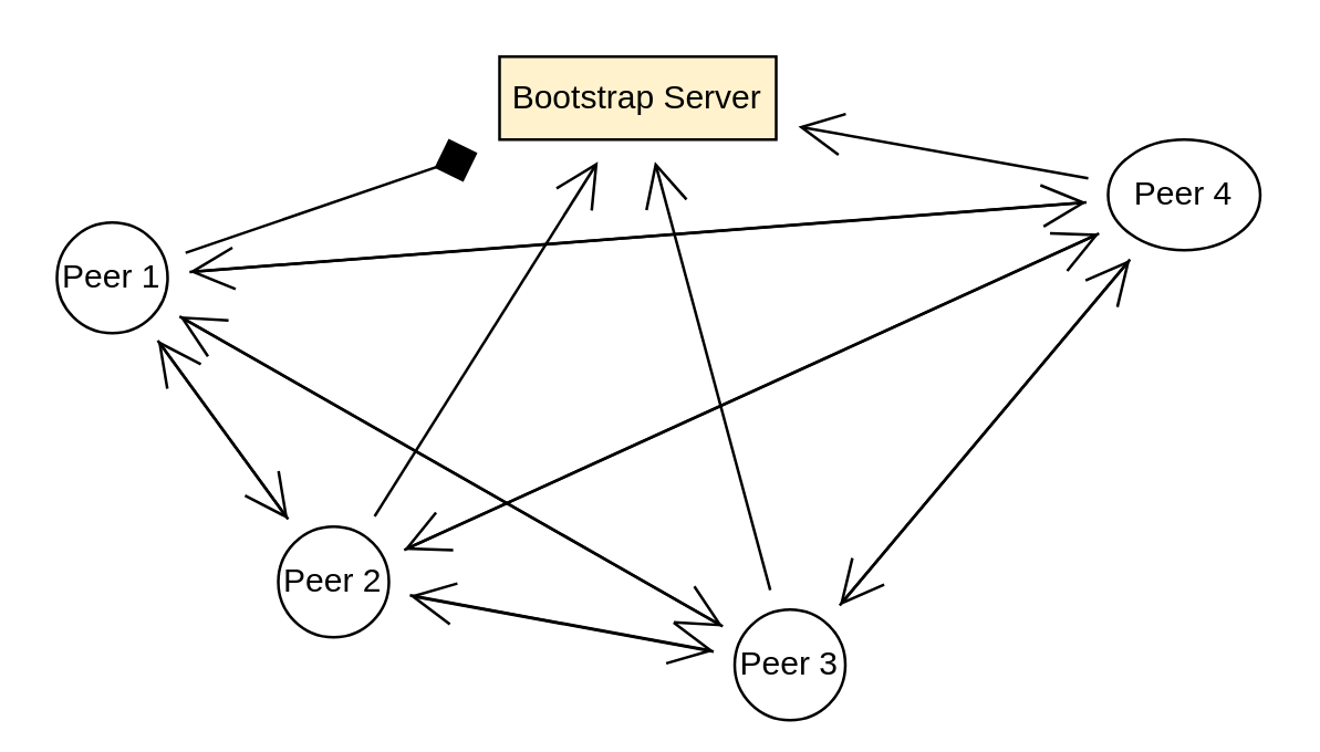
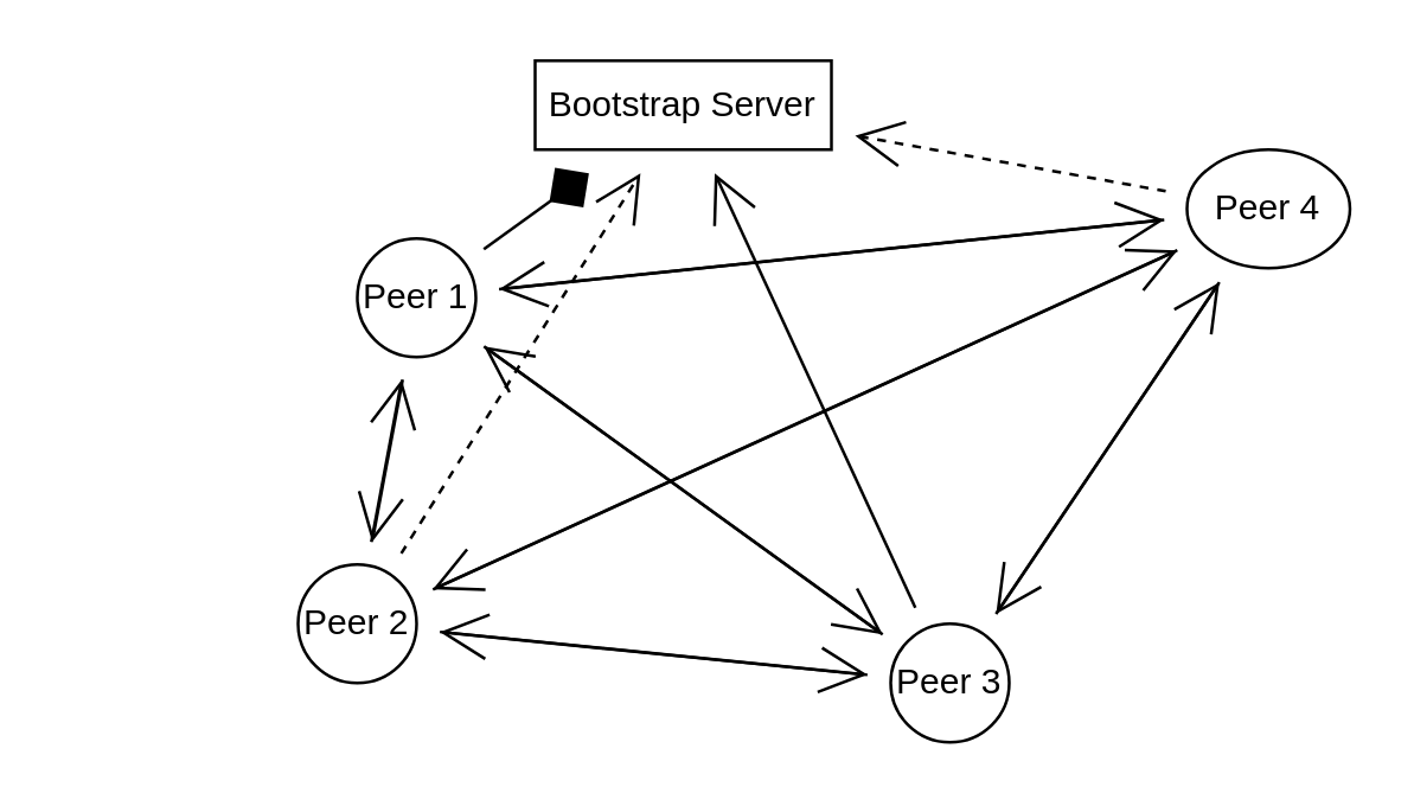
  <mxCell id="0" />
  <mxCell id="1" parent="0" />
- <mxCell id="2" value="Bootstrap Server" style="whiteSpace=wrap;html=1;fillColor=#fff2cc;" vertex="1" parent="1"><mxGeometry x="180" y="20" width="100" height="30" as="geometry" /></mxCell>
- <mxCell id="3" value="Peer 1" style="ellipse;whiteSpace=wrap;html=1;" vertex="1" parent="1"><mxGeometry x="20" y="80" width="40" height="40" as="geometry" /></mxCell>
+ <mxCell id="2" value="Bootstrap Server" style="whiteSpace=wrap;html=1;" vertex="1" parent="1"><mxGeometry x="180" y="20" width="100" height="30" as="geometry" /></mxCell>
+ <mxCell id="3" value="Peer 1" style="ellipse;whiteSpace=wrap;html=1;" vertex="1" parent="1"><mxGeometry x="120" y="80" width="40" height="40" as="geometry" /></mxCell>
  <mxCell id="4" value="" style="edgeStyle=none;orthogonalLoop=1;jettySize=auto;html=1;rounded=0;endArrow=diamond;startSize=14;endSize=14;sourcePerimeterSpacing=8;targetPerimeterSpacing=8;curved=1;" edge="1" parent="1" source="3" target="2"><mxGeometry width="140" relative="1" as="geometry"><mxPoint x="160" y="110" as="sourcePoint" /><mxPoint x="300" y="110" as="targetPoint" /><Array as="points" /></mxGeometry></mxCell>
  <mxCell id="5" value="Peer 2" style="ellipse;whiteSpace=wrap;html=1;" vertex="1" parent="1"><mxGeometry x="100" y="190" width="40" height="40" as="geometry" /></mxCell>
- <mxCell id="6" value="" style="edgeStyle=none;orthogonalLoop=1;jettySize=auto;html=1;rounded=0;endArrow=open;startSize=14;endSize=14;sourcePerimeterSpacing=8;targetPerimeterSpacing=8;curved=1;" edge="1" parent="1" source="5" target="2"><mxGeometry width="140" relative="1" as="geometry"><mxPoint x="160" y="160" as="sourcePoint" /><mxPoint x="300" y="110" as="targetPoint" /><Array as="points" /></mxGeometry></mxCell>
- <mxCell id="7" value="Peer 3" style="ellipse;whiteSpace=wrap;html=1;" vertex="1" parent="1"><mxGeometry x="265" y="220" width="40" height="40" as="geometry" /></mxCell>
+ <mxCell id="6" value="" style="edgeStyle=none;orthogonalLoop=1;jettySize=auto;html=1;rounded=0;endArrow=open;startSize=14;endSize=14;sourcePerimeterSpacing=8;targetPerimeterSpacing=8;curved=1;dashed=1;" edge="1" parent="1" source="5" target="2"><mxGeometry width="140" relative="1" as="geometry"><mxPoint x="160" y="160" as="sourcePoint" /><mxPoint x="300" y="110" as="targetPoint" /><Array as="points" /></mxGeometry></mxCell>
+ <mxCell id="7" value="Peer 3" style="ellipse;whiteSpace=wrap;html=1;" vertex="1" parent="1"><mxGeometry x="300" y="210" width="40" height="40" as="geometry" /></mxCell>
  <mxCell id="8" value="" style="edgeStyle=none;orthogonalLoop=1;jettySize=auto;html=1;rounded=0;endArrow=open;startSize=14;endSize=14;sourcePerimeterSpacing=8;targetPerimeterSpacing=8;curved=1;" edge="1" parent="1" source="7" target="2"><mxGeometry width="140" relative="1" as="geometry"><mxPoint x="160" y="110" as="sourcePoint" /><mxPoint x="300" y="110" as="targetPoint" /><Array as="points" /></mxGeometry></mxCell>
  <mxCell id="9" value="Peer 4" style="ellipse;whiteSpace=wrap;html=1;" vertex="1" parent="1"><mxGeometry x="400" y="50" width="55" height="40" as="geometry" /></mxCell>
- <mxCell id="10" value="" style="edgeStyle=none;orthogonalLoop=1;jettySize=auto;html=1;rounded=0;endArrow=open;startSize=14;endSize=14;sourcePerimeterSpacing=8;targetPerimeterSpacing=8;curved=1;" edge="1" parent="1" source="9" target="2"><mxGeometry width="140" relative="1" as="geometry"><mxPoint x="322" y="99" as="sourcePoint" /><mxPoint x="300" y="110" as="targetPoint" /><Array as="points" /></mxGeometry></mxCell>
+ <mxCell id="10" value="" style="edgeStyle=none;orthogonalLoop=1;jettySize=auto;html=1;rounded=0;endArrow=open;startSize=14;endSize=14;sourcePerimeterSpacing=8;targetPerimeterSpacing=8;curved=1;dashed=1;" edge="1" parent="1" source="9" target="2"><mxGeometry width="140" relative="1" as="geometry"><mxPoint x="322" y="99" as="sourcePoint" /><mxPoint x="300" y="110" as="targetPoint" /><Array as="points" /></mxGeometry></mxCell>
  <mxCell id="11" value="" style="edgeStyle=none;orthogonalLoop=1;jettySize=auto;html=1;rounded=0;endArrow=open;startSize=14;endSize=14;sourcePerimeterSpacing=8;targetPerimeterSpacing=8;curved=1;" edge="1" parent="1" source="3" target="5"><mxGeometry width="140" relative="1" as="geometry"><mxPoint x="160" y="110" as="sourcePoint" /><mxPoint x="300" y="110" as="targetPoint" /><Array as="points" /></mxGeometry></mxCell>
  <mxCell id="12" value="" style="edgeStyle=none;orthogonalLoop=1;jettySize=auto;html=1;rounded=0;endArrow=open;startSize=14;endSize=14;sourcePerimeterSpacing=8;targetPerimeterSpacing=8;curved=1;" edge="1" parent="1" source="3" target="7"><mxGeometry width="140" relative="1" as="geometry"><mxPoint x="160" y="110" as="sourcePoint" /><mxPoint x="300" y="110" as="targetPoint" /><Array as="points" /></mxGeometry></mxCell>
  <mxCell id="13" value="" style="edgeStyle=none;orthogonalLoop=1;jettySize=auto;html=1;rounded=0;endArrow=open;startSize=14;endSize=14;sourcePerimeterSpacing=8;targetPerimeterSpacing=8;curved=1;" edge="1" parent="1" source="3" target="9"><mxGeometry width="140" relative="1" as="geometry"><mxPoint x="160" y="110" as="sourcePoint" /><mxPoint x="300" y="110" as="targetPoint" /><Array as="points" /></mxGeometry></mxCell>
  <mxCell id="14" value="" style="edgeStyle=none;orthogonalLoop=1;jettySize=auto;html=1;rounded=0;endArrow=open;startSize=14;endSize=14;sourcePerimeterSpacing=8;targetPerimeterSpacing=8;curved=1;" edge="1" parent="1" source="5" target="3"><mxGeometry width="140" relative="1" as="geometry"><mxPoint x="160" y="110" as="sourcePoint" /><mxPoint x="300" y="110" as="targetPoint" /><Array as="points" /></mxGeometry></mxCell>
  <mxCell id="15" value="" style="edgeStyle=none;orthogonalLoop=1;jettySize=auto;html=1;rounded=0;endArrow=open;startSize=14;endSize=14;sourcePerimeterSpacing=8;targetPerimeterSpacing=8;curved=1;" edge="1" parent="1" source="5" target="7"><mxGeometry width="140" relative="1" as="geometry"><mxPoint x="160" y="110" as="sourcePoint" /><mxPoint x="300" y="110" as="targetPoint" /><Array as="points" /></mxGeometry></mxCell>
  <mxCell id="16" value="" style="edgeStyle=none;orthogonalLoop=1;jettySize=auto;html=1;rounded=0;endArrow=open;startSize=14;endSize=14;sourcePerimeterSpacing=8;targetPerimeterSpacing=8;curved=1;" edge="1" parent="1" source="5" target="9"><mxGeometry width="140" relative="1" as="geometry"><mxPoint x="160" y="110" as="sourcePoint" /><mxPoint x="300" y="110" as="targetPoint" /><Array as="points" /></mxGeometry></mxCell>
  <mxCell id="17" value="" style="edgeStyle=none;orthogonalLoop=1;jettySize=auto;html=1;rounded=0;endArrow=open;startSize=14;endSize=14;sourcePerimeterSpacing=8;targetPerimeterSpacing=8;curved=1;" edge="1" parent="1" source="7" target="5"><mxGeometry width="140" relative="1" as="geometry"><mxPoint x="250" y="150" as="sourcePoint" /><mxPoint x="390" y="150" as="targetPoint" /><Array as="points" /></mxGeometry></mxCell>
  <mxCell id="18" value="" style="edgeStyle=none;orthogonalLoop=1;jettySize=auto;html=1;rounded=0;endArrow=open;startSize=14;endSize=14;sourcePerimeterSpacing=8;targetPerimeterSpacing=8;curved=1;" edge="1" parent="1" source="7" target="3"><mxGeometry width="140" relative="1" as="geometry"><mxPoint x="250" y="150" as="sourcePoint" /><mxPoint x="390" y="150" as="targetPoint" /><Array as="points" /></mxGeometry></mxCell>
  <mxCell id="19" value="" style="edgeStyle=none;orthogonalLoop=1;jettySize=auto;html=1;rounded=0;endArrow=open;startSize=14;endSize=14;sourcePerimeterSpacing=8;targetPerimeterSpacing=8;curved=1;" edge="1" parent="1" source="7" target="9"><mxGeometry width="140" relative="1" as="geometry"><mxPoint x="250" y="150" as="sourcePoint" /><mxPoint x="390" y="150" as="targetPoint" /><Array as="points" /></mxGeometry></mxCell>
  <mxCell id="20" value="" style="edgeStyle=none;orthogonalLoop=1;jettySize=auto;html=1;rounded=0;endArrow=open;startSize=14;endSize=14;sourcePerimeterSpacing=8;targetPerimeterSpacing=8;curved=1;" edge="1" parent="1" source="9" target="3"><mxGeometry width="140" relative="1" as="geometry"><mxPoint x="250" y="150" as="sourcePoint" /><mxPoint x="390" y="190" as="targetPoint" /><Array as="points" /></mxGeometry></mxCell>
  <mxCell id="21" value="" style="edgeStyle=none;orthogonalLoop=1;jettySize=auto;html=1;rounded=0;endArrow=open;startSize=14;endSize=14;sourcePerimeterSpacing=8;targetPerimeterSpacing=8;curved=1;" edge="1" parent="1" source="9" target="5"><mxGeometry width="140" relative="1" as="geometry"><mxPoint x="250" y="150" as="sourcePoint" /><mxPoint x="390" y="200" as="targetPoint" /><Array as="points" /></mxGeometry></mxCell>
  <mxCell id="22" value="" style="edgeStyle=none;orthogonalLoop=1;jettySize=auto;html=1;rounded=0;endArrow=open;startSize=14;endSize=14;sourcePerimeterSpacing=8;targetPerimeterSpacing=8;curved=1;" edge="1" parent="1" source="9" target="7"><mxGeometry width="140" relative="1" as="geometry"><mxPoint x="250" y="150" as="sourcePoint" /><mxPoint x="390" y="150" as="targetPoint" /><Array as="points" /></mxGeometry></mxCell>
